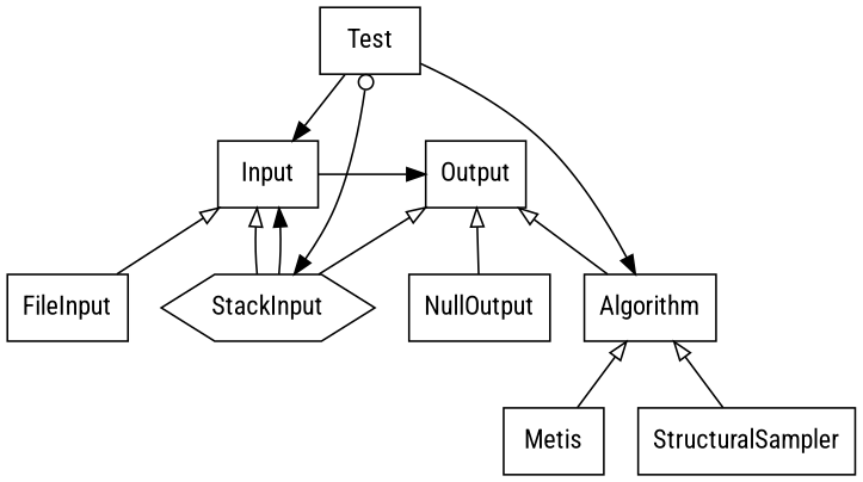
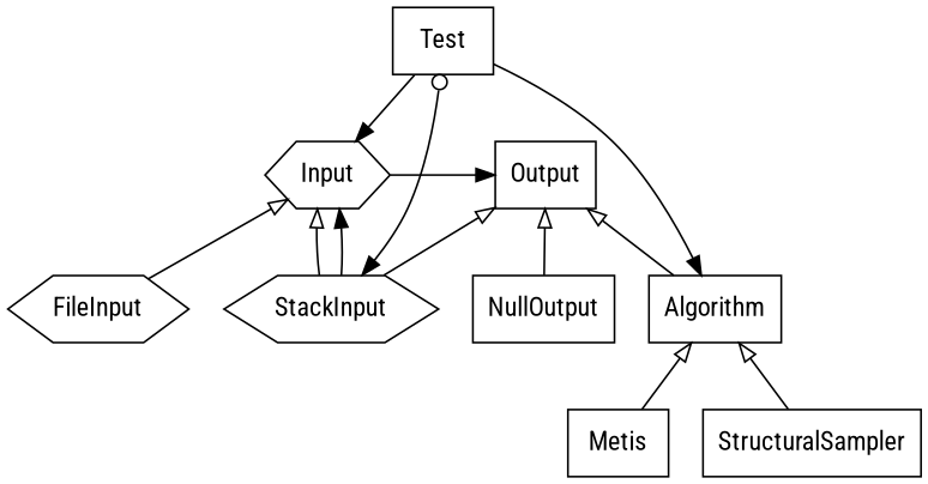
  digraph {
    fontname="Roboto Condensed"
    node [fontname="Roboto Condensed" shape=box]
    edge [arrowtail=onormal dir=back fontname="Roboto Condensed"]
    Output
-   Input
+   Input [shape=hexagon]
    StackInput [shape=hexagon]
    Algorithm
    NullOutput [shape=rect]
-   FileInput
+   FileInput [shape=hexagon]
    Metis [shape=rect]
    StructuralSampler [shape=rect]
    Test
    subgraph sub_1 {
      rank=same
      Output
      Input
    }
    Output -> StackInput
    Output -> Algorithm
    Output -> NullOutput
    Input -> Output [arrowtail="" dir=""]
    Input -> StackInput
    Input -> FileInput
    StackInput -> Input [arrowtail="" dir=""]
    Algorithm -> Metis
    Algorithm -> StructuralSampler
    Test -> Input [arrowtail="" dir=""]
    Test -> StackInput [arrowtail=odot dir=both]
    Test -> Algorithm [arrowtail="" dir=""]
  }
